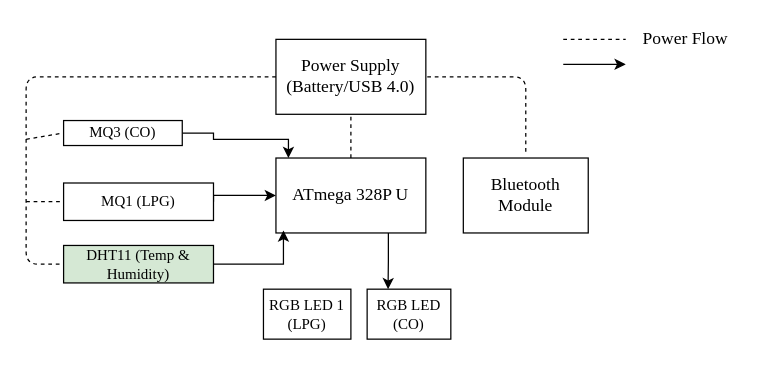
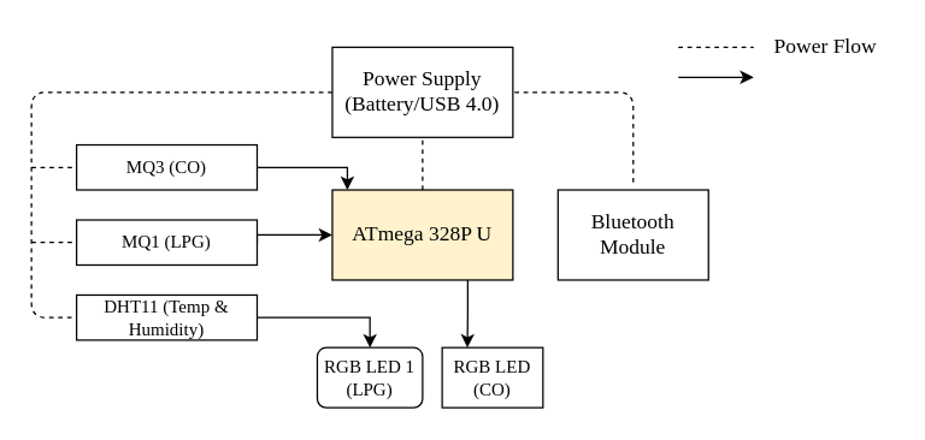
  <mxCell id="0" />
  <mxCell id="1" parent="0" />
  <mxCell id="2" style="edgeStyle=orthogonalEdgeStyle;rounded=0;orthogonalLoop=1;jettySize=auto;html=1;exitX=0.75;exitY=1;exitDx=0;exitDy=0;entryX=0.25;entryY=0;entryDx=0;entryDy=0;" edge="1" parent="1" source="3" target="9"><mxGeometry relative="1" as="geometry" /></mxCell>
- <mxCell id="3" value="&lt;font face=&quot;Times New Roman&quot; style=&quot;font-size: 14px&quot;&gt;ATmega 328P U&lt;/font&gt;" style="rounded=0;whiteSpace=wrap;html=1;" vertex="1" parent="1"><mxGeometry x="220" y="126" width="120" height="60" as="geometry" /></mxCell>
+ <mxCell id="3" value="&lt;font face=&quot;Times New Roman&quot; style=&quot;font-size: 14px&quot;&gt;ATmega 328P U&lt;/font&gt;" style="rounded=0;whiteSpace=wrap;html=1;fillColor=#fff2cc;" vertex="1" parent="1"><mxGeometry x="220" y="126" width="120" height="60" as="geometry" /></mxCell>
  <mxCell id="4" style="edgeStyle=orthogonalEdgeStyle;rounded=0;orthogonalLoop=1;jettySize=auto;html=1;exitX=1;exitY=0.5;exitDx=0;exitDy=0;" edge="1" parent="1" source="5"><mxGeometry relative="1" as="geometry"><mxPoint x="230" y="126" as="targetPoint" /><Array as="points"><mxPoint x="170" y="111" /><mxPoint x="230" y="111" /></Array></mxGeometry></mxCell>
- <mxCell id="5" value="&lt;font face=&quot;Times New Roman&quot;&gt;MQ3 (CO)&lt;/font&gt;" style="rounded=0;whiteSpace=wrap;html=1;" vertex="1" parent="1"><mxGeometry x="50" y="96" width="95" height="20" as="geometry" /></mxCell>
+ <mxCell id="5" value="&lt;font face=&quot;Times New Roman&quot;&gt;MQ3 (CO)&lt;/font&gt;" style="rounded=0;whiteSpace=wrap;html=1;" vertex="1" parent="1"><mxGeometry x="50" y="96" width="120" height="30" as="geometry" /></mxCell>
  <mxCell id="6" style="edgeStyle=orthogonalEdgeStyle;rounded=0;orthogonalLoop=1;jettySize=auto;html=1;exitX=1;exitY=0.5;exitDx=0;exitDy=0;entryX=0;entryY=0.5;entryDx=0;entryDy=0;" edge="1" parent="1" source="7" target="3"><mxGeometry relative="1" as="geometry"><Array as="points"><mxPoint x="170" y="156" /></Array></mxGeometry></mxCell>
  <mxCell id="7" value="&lt;font face=&quot;Times New Roman&quot;&gt;MQ1 (LPG)&lt;/font&gt;" style="rounded=0;whiteSpace=wrap;html=1;" vertex="1" parent="1"><mxGeometry x="50" y="146" width="120" height="30" as="geometry" /></mxCell>
- <mxCell id="8" value="&lt;font face=&quot;Times New Roman&quot;&gt;RGB LED 1 (LPG)&lt;/font&gt;" style="rounded=0;whiteSpace=wrap;html=1;" vertex="1" parent="1"><mxGeometry x="210" y="231" width="70" height="40" as="geometry" /></mxCell>
+ <mxCell id="8" value="&lt;font face=&quot;Times New Roman&quot;&gt;RGB LED 1 (LPG)&lt;/font&gt;" style="whiteSpace=wrap;html=1;rounded=1;" vertex="1" parent="1"><mxGeometry x="210" y="231" width="70" height="40" as="geometry" /></mxCell>
  <mxCell id="9" value="&lt;font face=&quot;Times New Roman&quot;&gt;RGB LED (CO)&lt;/font&gt;" style="rounded=0;whiteSpace=wrap;html=1;" vertex="1" parent="1"><mxGeometry x="293" y="231" width="67" height="40" as="geometry" /></mxCell>
  <mxCell id="10" value="&lt;font face=&quot;Times New Roman&quot; style=&quot;font-size: 14px&quot;&gt;Power Supply (Battery/USB 4.0)&lt;/font&gt;" style="rounded=0;whiteSpace=wrap;html=1;" vertex="1" parent="1"><mxGeometry x="220" y="31" width="120" height="60" as="geometry" /></mxCell>
  <mxCell id="11" value="&lt;font face=&quot;Times New Roman&quot; style=&quot;font-size: 14px&quot;&gt;Bluetooth Module&lt;/font&gt;" style="rounded=0;whiteSpace=wrap;html=1;" vertex="1" parent="1"><mxGeometry x="370" y="126" width="100" height="60" as="geometry" /></mxCell>
- <mxCell id="12" style="edgeStyle=orthogonalEdgeStyle;rounded=0;orthogonalLoop=1;jettySize=auto;html=1;exitX=1;exitY=0.5;exitDx=0;exitDy=0;entryX=0.05;entryY=0.967;entryDx=0;entryDy=0;entryPerimeter=0;" edge="1" parent="1" source="13" target="3"><mxGeometry relative="1" as="geometry"><mxPoint x="228" y="191" as="targetPoint" /></mxGeometry></mxCell>
- <mxCell id="13" value="&lt;font face=&quot;Times New Roman&quot;&gt;DHT11 (Temp &amp;amp; Humidity)&lt;/font&gt;" style="rounded=0;whiteSpace=wrap;html=1;fillColor=#d5e8d4;" vertex="1" parent="1"><mxGeometry x="50" y="196" width="120" height="30" as="geometry" /></mxCell>
+ <mxCell id="12" style="edgeStyle=orthogonalEdgeStyle;rounded=0;orthogonalLoop=1;jettySize=auto;html=1;exitX=1;exitY=0.5;exitDx=0;exitDy=0;" edge="1" parent="1" source="13" target="8"><mxGeometry relative="1" as="geometry"><mxPoint x="228" y="191" as="targetPoint" /></mxGeometry></mxCell>
+ <mxCell id="13" value="&lt;font face=&quot;Times New Roman&quot;&gt;DHT11 (Temp &amp;amp; Humidity)&lt;/font&gt;" style="rounded=0;whiteSpace=wrap;html=1;" vertex="1" parent="1"><mxGeometry x="50" y="196" width="120" height="30" as="geometry" /></mxCell>
  <mxCell id="14" value="" style="endArrow=none;dashed=1;html=1;entryX=0.5;entryY=1;entryDx=0;entryDy=0;exitX=0.5;exitY=0;exitDx=0;exitDy=0;" edge="1" parent="1" source="3" target="10"><mxGeometry width="50" height="50" relative="1" as="geometry"><mxPoint x="50" y="341" as="sourcePoint" /><mxPoint x="100" y="291" as="targetPoint" /></mxGeometry></mxCell>
  <mxCell id="15" value="" style="endArrow=none;dashed=1;html=1;entryX=1;entryY=0.5;entryDx=0;entryDy=0;" edge="1" parent="1" target="10"><mxGeometry width="50" height="50" relative="1" as="geometry"><mxPoint x="420" y="121" as="sourcePoint" /><mxPoint x="100" y="291" as="targetPoint" /><Array as="points"><mxPoint x="420" y="61" /></Array></mxGeometry></mxCell>
  <mxCell id="16" value="" style="endArrow=none;dashed=1;html=1;entryX=0;entryY=0.5;entryDx=0;entryDy=0;exitX=0;exitY=0.5;exitDx=0;exitDy=0;" edge="1" parent="1" source="10" target="13"><mxGeometry width="50" height="50" relative="1" as="geometry"><mxPoint x="50" y="341" as="sourcePoint" /><mxPoint x="100" y="291" as="targetPoint" /><Array as="points"><mxPoint x="20" y="61" /><mxPoint x="20" y="211" /></Array></mxGeometry></mxCell>
  <mxCell id="17" value="" style="endArrow=none;dashed=1;html=1;entryX=0;entryY=0.5;entryDx=0;entryDy=0;" edge="1" parent="1" target="7"><mxGeometry width="50" height="50" relative="1" as="geometry"><mxPoint x="20" y="161" as="sourcePoint" /><mxPoint x="70" y="291" as="targetPoint" /></mxGeometry></mxCell>
  <mxCell id="18" value="" style="endArrow=none;dashed=1;html=1;entryX=0;entryY=0.5;entryDx=0;entryDy=0;" edge="1" parent="1" target="5"><mxGeometry width="50" height="50" relative="1" as="geometry"><mxPoint x="20" y="111" as="sourcePoint" /><mxPoint x="70" y="291" as="targetPoint" /></mxGeometry></mxCell>
  <mxCell id="19" value="" style="endArrow=none;dashed=1;html=1;" edge="1" parent="1"><mxGeometry width="50" height="50" relative="1" as="geometry"><mxPoint x="450" y="31" as="sourcePoint" /><mxPoint x="500" y="31" as="targetPoint" /></mxGeometry></mxCell>
  <mxCell id="20" value="&lt;font face=&quot;Times New Roman&quot; style=&quot;font-size: 14px&quot;&gt;Power Flow&lt;/font&gt;" style="text;html=1;resizable=0;points=[];autosize=1;align=left;verticalAlign=top;spacingTop=-4;" vertex="1" parent="1"><mxGeometry x="512" y="20" width="80" height="20" as="geometry" /></mxCell>
  <mxCell id="21" value="" style="endArrow=classic;html=1;" edge="1" parent="1"><mxGeometry width="50" height="50" relative="1" as="geometry"><mxPoint x="450" y="51" as="sourcePoint" /><mxPoint x="500" y="51" as="targetPoint" /></mxGeometry></mxCell>
